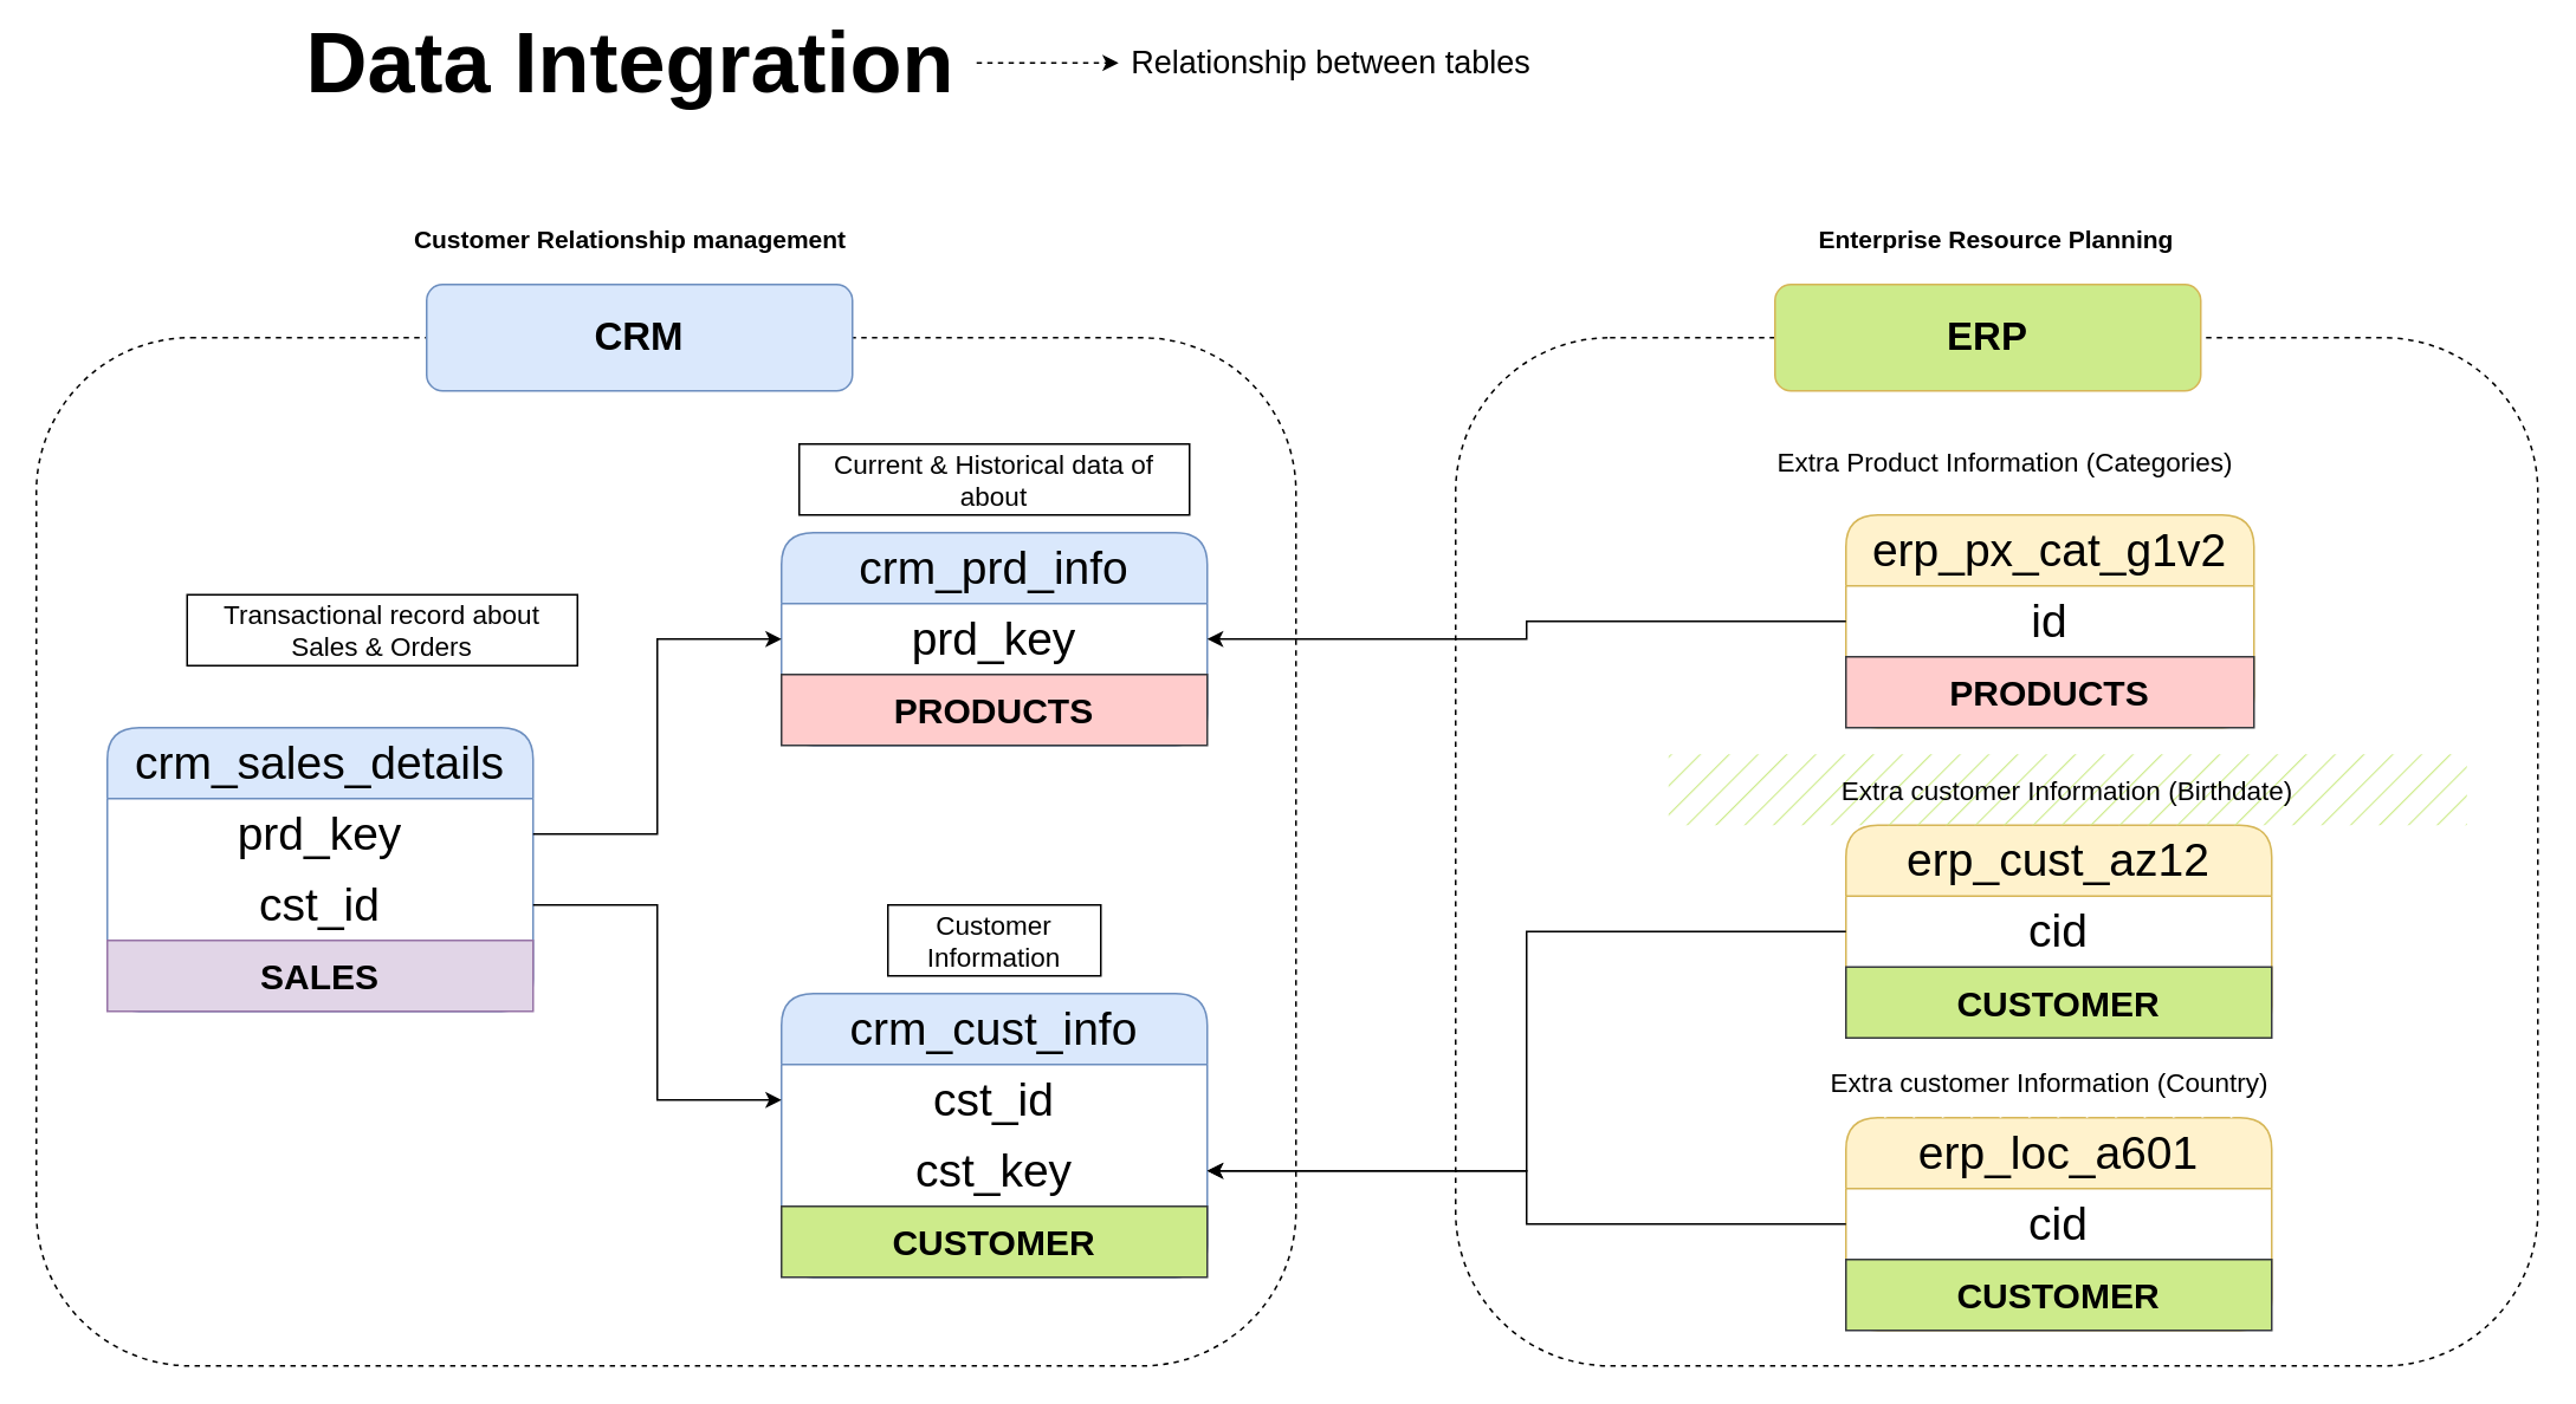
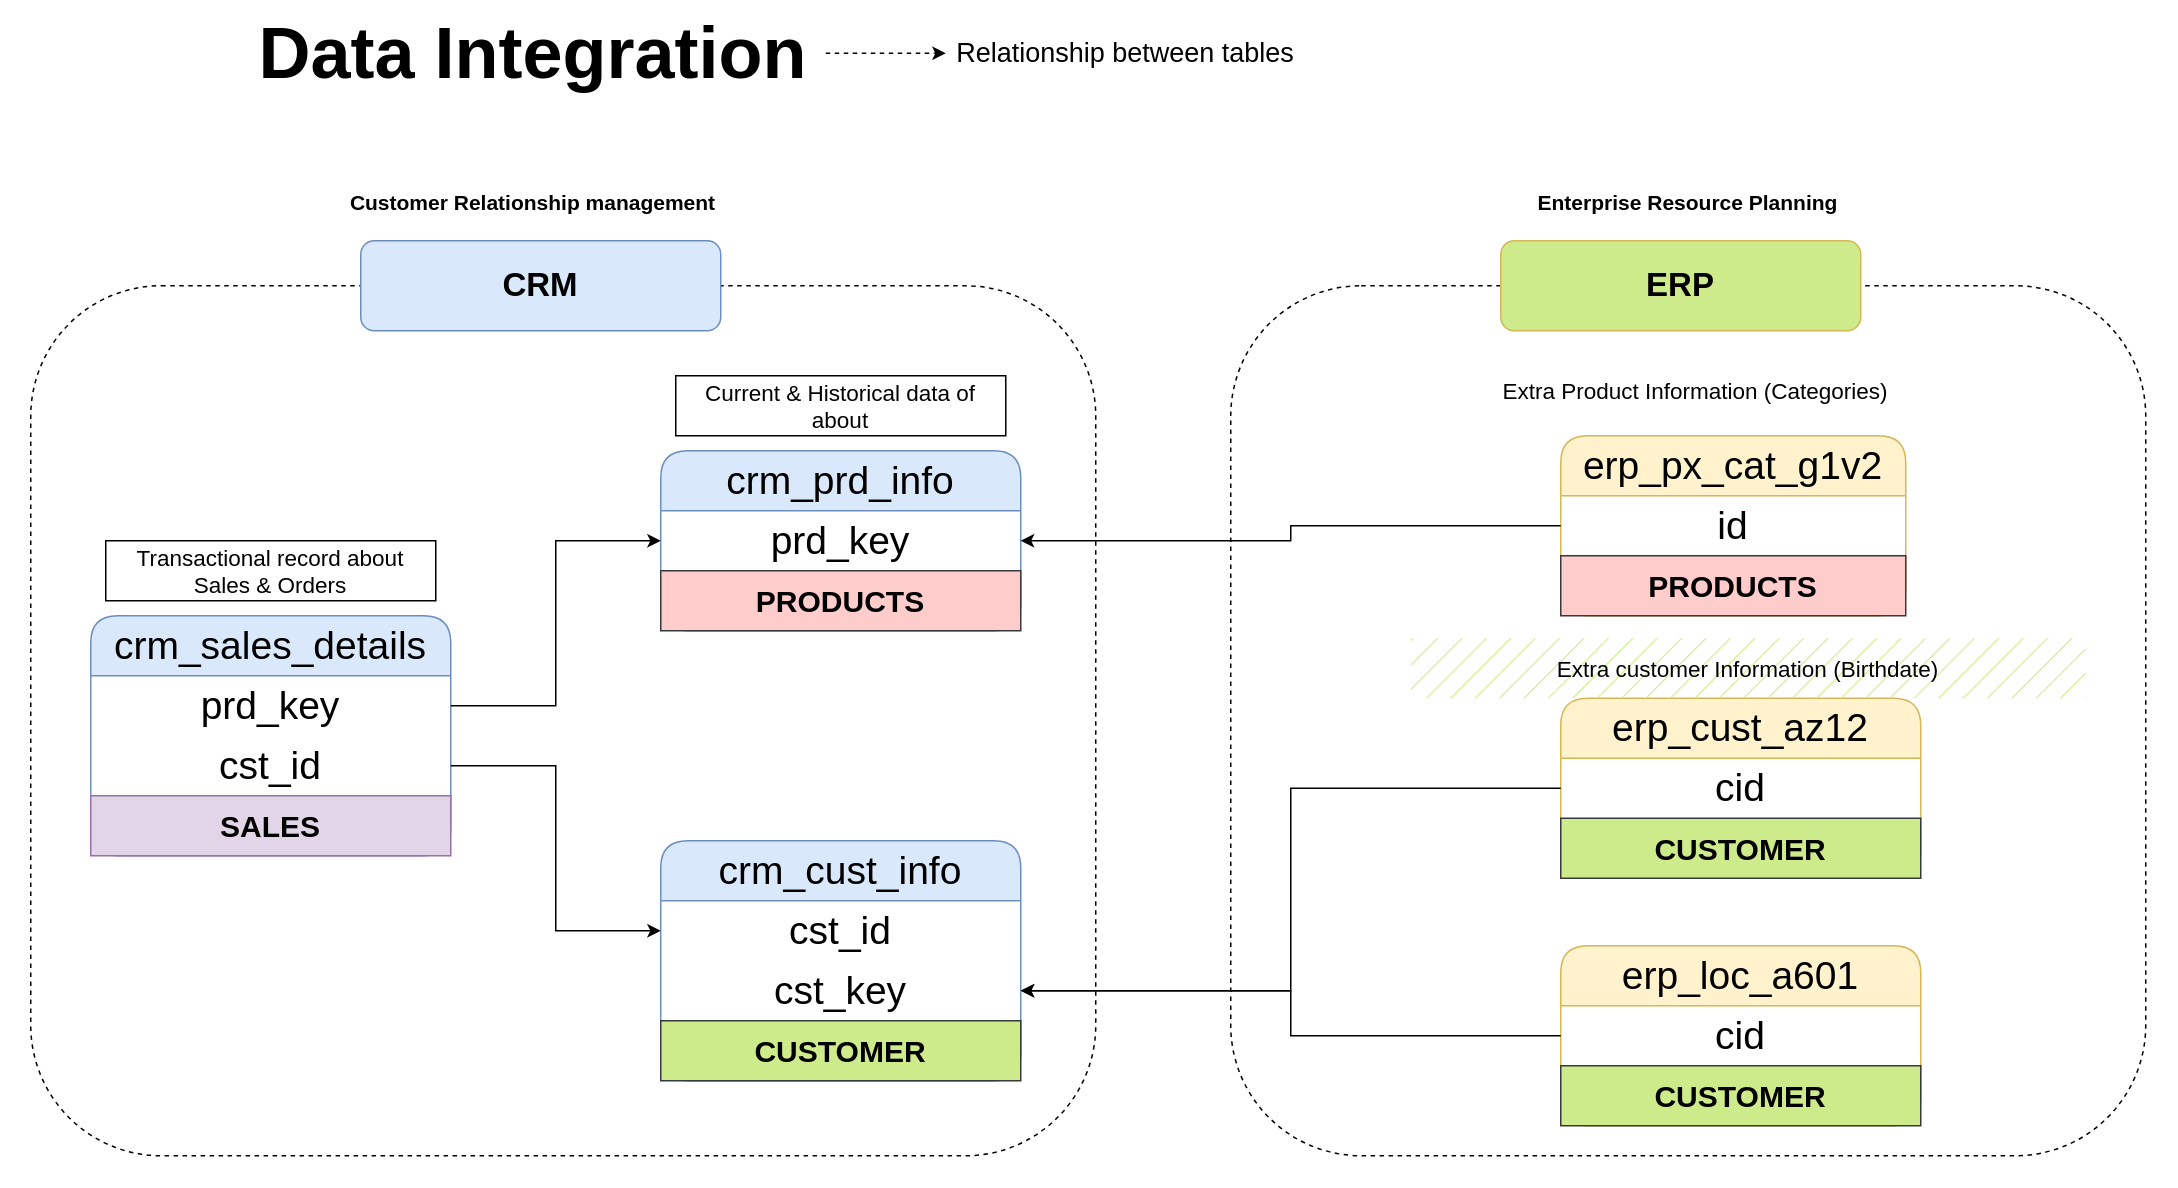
  <mxCell id="0" />
  <mxCell id="1" parent="0" />
  <mxCell id="2" value="" style="rounded=1;whiteSpace=wrap;html=1;fillColor=none;dashed=1;" parent="1" vertex="1"><mxGeometry x="820" y="190" width="610" height="580" as="geometry" /></mxCell>
  <mxCell id="3" value="" style="rounded=1;whiteSpace=wrap;html=1;fillColor=none;dashed=1;movable=1;resizable=1;rotatable=1;deletable=1;editable=1;locked=0;connectable=1;" parent="1" vertex="1"><mxGeometry x="20" y="190" width="710" height="580" as="geometry" /></mxCell>
  <mxCell id="4" value="crm_cust_info" style="swimlane;fontStyle=0;childLayout=stackLayout;horizontal=1;startSize=40;horizontalStack=0;resizeParent=1;resizeParentMax=0;resizeLast=0;collapsible=1;marginBottom=0;whiteSpace=wrap;html=1;fillColor=#dae8fc;strokeColor=#6c8ebf;fontSize=26;rounded=1;" parent="1" vertex="1"><mxGeometry x="440" y="560" width="240" height="160" as="geometry"><mxRectangle x="280" y="310" width="200" height="40" as="alternateBounds" /></mxGeometry></mxCell>
  <mxCell id="5" value="cst_id" style="text;strokeColor=none;fillColor=none;align=center;verticalAlign=middle;spacingLeft=4;spacingRight=4;overflow=hidden;points=[[0,0.5],[1,0.5]];portConstraint=eastwest;rotatable=0;whiteSpace=wrap;html=1;fontSize=26;rounded=1;" parent="4" vertex="1"><mxGeometry y="40" width="240" height="40" as="geometry" /></mxCell>
  <mxCell id="6" value="cst_key" style="text;strokeColor=none;fillColor=none;align=center;verticalAlign=middle;spacingLeft=4;spacingRight=4;overflow=hidden;points=[[0,0.5],[1,0.5]];portConstraint=eastwest;rotatable=0;whiteSpace=wrap;html=1;fontSize=26;rounded=1;" parent="4" vertex="1"><mxGeometry y="80" width="240" height="40" as="geometry" /></mxCell>
  <mxCell id="7" value="&lt;font style=&quot;font-size: 20px;&quot;&gt;&lt;b&gt;CUSTOMER&lt;/b&gt;&lt;/font&gt;" style="text;html=1;strokeColor=#36393d;fillColor=#cdeb8b;align=center;verticalAlign=middle;whiteSpace=wrap;overflow=hidden;" parent="4" vertex="1"><mxGeometry y="120" width="240" height="40" as="geometry" /></mxCell>
- <mxCell id="8" value="Customer Information" style="rounded=0;whiteSpace=wrap;html=1;fillStyle=hatch;fontSize=15;" parent="1" vertex="1"><mxGeometry x="500" y="510" width="120" height="40" as="geometry" /></mxCell>
  <mxCell id="9" value="crm_prd_info" style="swimlane;fontStyle=0;childLayout=stackLayout;horizontal=1;startSize=40;horizontalStack=0;resizeParent=1;resizeParentMax=0;resizeLast=0;collapsible=1;marginBottom=0;whiteSpace=wrap;html=1;fillColor=#dae8fc;strokeColor=#6c8ebf;fontSize=26;rounded=1;" parent="1" vertex="1"><mxGeometry x="440" y="300" width="240" height="120" as="geometry"><mxRectangle x="280" y="310" width="200" height="40" as="alternateBounds" /></mxGeometry></mxCell>
  <mxCell id="10" value="prd_key" style="text;strokeColor=none;fillColor=none;align=center;verticalAlign=middle;spacingLeft=4;spacingRight=4;overflow=hidden;points=[[0,0.5],[1,0.5]];portConstraint=eastwest;rotatable=0;whiteSpace=wrap;html=1;fontSize=26;rounded=1;" parent="9" vertex="1"><mxGeometry y="40" width="240" height="40" as="geometry" /></mxCell>
  <mxCell id="11" value="&lt;font style=&quot;font-size: 20px;&quot;&gt;&lt;b&gt;PRODUCTS&lt;/b&gt;&lt;/font&gt;" style="text;html=1;strokeColor=#36393d;fillColor=#ffcccc;align=center;verticalAlign=middle;whiteSpace=wrap;overflow=hidden;" parent="9" vertex="1"><mxGeometry y="80" width="240" height="40" as="geometry" /></mxCell>
  <mxCell id="12" value="Current &amp;amp; Historical data of about" style="rounded=0;whiteSpace=wrap;html=1;fillStyle=hatch;fontSize=15;" parent="1" vertex="1"><mxGeometry x="450" y="250" width="220" height="40" as="geometry" /></mxCell>
  <mxCell id="13" value="crm_sales_details" style="swimlane;fontStyle=0;childLayout=stackLayout;horizontal=1;startSize=40;horizontalStack=0;resizeParent=1;resizeParentMax=0;resizeLast=0;collapsible=1;marginBottom=0;whiteSpace=wrap;html=1;fillColor=#dae8fc;strokeColor=#6c8ebf;fontSize=26;rounded=1;" parent="1" vertex="1"><mxGeometry x="60" y="410" width="240" height="160" as="geometry"><mxRectangle x="280" y="310" width="200" height="40" as="alternateBounds" /></mxGeometry></mxCell>
  <mxCell id="14" value="prd_key" style="text;strokeColor=none;fillColor=none;align=center;verticalAlign=middle;spacingLeft=4;spacingRight=4;overflow=hidden;points=[[0,0.5],[1,0.5]];portConstraint=eastwest;rotatable=0;whiteSpace=wrap;html=1;fontSize=26;rounded=1;" parent="13" vertex="1"><mxGeometry y="40" width="240" height="40" as="geometry" /></mxCell>
  <mxCell id="15" value="cst_id" style="text;strokeColor=none;fillColor=none;align=center;verticalAlign=middle;spacingLeft=4;spacingRight=4;overflow=hidden;points=[[0,0.5],[1,0.5]];portConstraint=eastwest;rotatable=0;whiteSpace=wrap;html=1;fontSize=26;rounded=1;" parent="13" vertex="1"><mxGeometry y="80" width="240" height="40" as="geometry" /></mxCell>
  <mxCell id="16" value="&lt;span style=&quot;font-size: 20px;&quot;&gt;&lt;b&gt;SALES&lt;/b&gt;&lt;/span&gt;" style="text;html=1;strokeColor=#9673a6;fillColor=#e1d5e7;align=center;verticalAlign=middle;whiteSpace=wrap;overflow=hidden;" parent="13" vertex="1"><mxGeometry y="120" width="240" height="40" as="geometry" /></mxCell>
- <mxCell id="17" value="Transactional record about Sales &amp;amp; Orders" style="rounded=0;whiteSpace=wrap;html=1;fillStyle=hatch;fontSize=15;" parent="1" vertex="1"><mxGeometry x="105" y="335" width="220" height="40" as="geometry" /></mxCell>
+ <mxCell id="17" value="Transactional record about Sales &amp;amp; Orders" style="rounded=0;whiteSpace=wrap;html=1;fillStyle=hatch;fontSize=15;" parent="1" vertex="1"><mxGeometry x="70" y="360" width="220" height="40" as="geometry" /></mxCell>
  <mxCell id="18" style="edgeStyle=orthogonalEdgeStyle;rounded=0;orthogonalLoop=1;jettySize=auto;html=1;entryX=0;entryY=0.5;entryDx=0;entryDy=0;" parent="1" source="15" target="5" edge="1"><mxGeometry relative="1" as="geometry" /></mxCell>
  <mxCell id="19" style="edgeStyle=orthogonalEdgeStyle;rounded=0;orthogonalLoop=1;jettySize=auto;html=1;entryX=0;entryY=0.5;entryDx=0;entryDy=0;" parent="1" source="14" target="10" edge="1"><mxGeometry relative="1" as="geometry" /></mxCell>
  <mxCell id="20" value="erp_cust_az12" style="swimlane;fontStyle=0;childLayout=stackLayout;horizontal=1;startSize=40;horizontalStack=0;resizeParent=1;resizeParentMax=0;resizeLast=0;collapsible=1;marginBottom=0;whiteSpace=wrap;html=1;fillColor=#fff2cc;strokeColor=#d6b656;fontSize=26;rounded=1;" parent="1" vertex="1"><mxGeometry x="1040" y="465" width="240" height="120" as="geometry"><mxRectangle x="280" y="310" width="200" height="40" as="alternateBounds" /></mxGeometry></mxCell>
  <mxCell id="21" value="cid" style="text;strokeColor=none;fillColor=none;align=center;verticalAlign=middle;spacingLeft=4;spacingRight=4;overflow=hidden;points=[[0,0.5],[1,0.5]];portConstraint=eastwest;rotatable=0;whiteSpace=wrap;html=1;fontSize=26;rounded=1;" parent="20" vertex="1"><mxGeometry y="40" width="240" height="40" as="geometry" /></mxCell>
  <mxCell id="22" value="&lt;font style=&quot;font-size: 20px;&quot;&gt;&lt;b&gt;CUSTOMER&lt;/b&gt;&lt;/font&gt;" style="text;html=1;strokeColor=#36393d;fillColor=#cdeb8b;align=center;verticalAlign=middle;whiteSpace=wrap;overflow=hidden;" parent="20" vertex="1"><mxGeometry y="80" width="240" height="40" as="geometry" /></mxCell>
  <mxCell id="23" value="Extra customer Information (Birthdate)" style="rounded=0;whiteSpace=wrap;html=1;fillStyle=hatch;fontSize=15;strokeColor=none;fillColor=#cdeb8b;" parent="1" vertex="1"><mxGeometry x="940" y="425" width="450" height="40" as="geometry" /></mxCell>
  <mxCell id="24" style="edgeStyle=orthogonalEdgeStyle;rounded=0;orthogonalLoop=1;jettySize=auto;html=1;entryX=1;entryY=0.5;entryDx=0;entryDy=0;" parent="1" source="21" target="6" edge="1"><mxGeometry relative="1" as="geometry" /></mxCell>
  <mxCell id="25" value="erp_loc_a601" style="swimlane;fontStyle=0;childLayout=stackLayout;horizontal=1;startSize=40;horizontalStack=0;resizeParent=1;resizeParentMax=0;resizeLast=0;collapsible=1;marginBottom=0;whiteSpace=wrap;html=1;fillColor=#fff2cc;strokeColor=#d6b656;fontSize=26;rounded=1;" parent="1" vertex="1"><mxGeometry x="1040" y="630" width="240" height="120" as="geometry"><mxRectangle x="280" y="310" width="200" height="40" as="alternateBounds" /></mxGeometry></mxCell>
  <mxCell id="26" value="cid" style="text;strokeColor=none;fillColor=none;align=center;verticalAlign=middle;spacingLeft=4;spacingRight=4;overflow=hidden;points=[[0,0.5],[1,0.5]];portConstraint=eastwest;rotatable=0;whiteSpace=wrap;html=1;fontSize=26;rounded=1;" parent="25" vertex="1"><mxGeometry y="40" width="240" height="40" as="geometry" /></mxCell>
  <mxCell id="27" value="&lt;font style=&quot;font-size: 20px;&quot;&gt;&lt;b&gt;CUSTOMER&lt;/b&gt;&lt;/font&gt;" style="text;html=1;strokeColor=#36393d;fillColor=#cdeb8b;align=center;verticalAlign=middle;whiteSpace=wrap;overflow=hidden;" parent="25" vertex="1"><mxGeometry y="80" width="240" height="40" as="geometry" /></mxCell>
- <mxCell id="28" value="Extra customer Information (Country)" style="rounded=0;whiteSpace=wrap;html=1;fillStyle=hatch;fontSize=15;strokeColor=none;" parent="1" vertex="1"><mxGeometry x="960" y="590" width="390" height="40" as="geometry" /></mxCell>
  <mxCell id="29" style="edgeStyle=orthogonalEdgeStyle;rounded=0;orthogonalLoop=1;jettySize=auto;html=1;entryX=1;entryY=0.5;entryDx=0;entryDy=0;" parent="1" source="26" target="6" edge="1"><mxGeometry relative="1" as="geometry" /></mxCell>
  <mxCell id="30" value="erp_px_cat_g1v2" style="swimlane;fontStyle=0;childLayout=stackLayout;horizontal=1;startSize=40;horizontalStack=0;resizeParent=1;resizeParentMax=0;resizeLast=0;collapsible=1;marginBottom=0;whiteSpace=wrap;html=1;fillColor=#fff2cc;strokeColor=#d6b656;fontSize=26;rounded=1;" parent="1" vertex="1"><mxGeometry x="1040" y="290" width="230" height="120" as="geometry"><mxRectangle x="280" y="310" width="200" height="40" as="alternateBounds" /></mxGeometry></mxCell>
  <mxCell id="31" value="id" style="text;strokeColor=none;fillColor=none;align=center;verticalAlign=middle;spacingLeft=4;spacingRight=4;overflow=hidden;points=[[0,0.5],[1,0.5]];portConstraint=eastwest;rotatable=0;whiteSpace=wrap;html=1;fontSize=26;rounded=1;" parent="30" vertex="1"><mxGeometry y="40" width="230" height="40" as="geometry" /></mxCell>
  <mxCell id="32" value="&lt;font style=&quot;font-size: 20px;&quot;&gt;&lt;b&gt;PRODUCTS&lt;/b&gt;&lt;/font&gt;" style="text;html=1;strokeColor=#36393d;fillColor=#ffcccc;align=center;verticalAlign=middle;whiteSpace=wrap;overflow=hidden;" parent="30" vertex="1"><mxGeometry y="80" width="230" height="40" as="geometry" /></mxCell>
  <mxCell id="33" value="Extra Product Information (Categories)" style="rounded=0;whiteSpace=wrap;html=1;fillStyle=hatch;fontSize=15;strokeColor=none;" parent="1" vertex="1"><mxGeometry x="955" y="240" width="350" height="40" as="geometry" /></mxCell>
  <mxCell id="34" style="edgeStyle=orthogonalEdgeStyle;rounded=0;orthogonalLoop=1;jettySize=auto;html=1;entryX=1;entryY=0.5;entryDx=0;entryDy=0;" parent="1" source="31" target="10" edge="1"><mxGeometry relative="1" as="geometry" /></mxCell>
  <mxCell id="35" value="&lt;font&gt;CRM&lt;/font&gt;" style="rounded=1;whiteSpace=wrap;html=1;fontSize=22;fontStyle=1;fillColor=#dae8fc;strokeColor=#6c8ebf;" parent="1" vertex="1"><mxGeometry x="240" y="160" width="240" height="60" as="geometry" /></mxCell>
  <mxCell id="36" value="&lt;font&gt;ERP&lt;/font&gt;" style="rounded=1;whiteSpace=wrap;html=1;fontSize=22;fontStyle=1;fillColor=#cdeb8b;strokeColor=#d6b656;" parent="1" vertex="1"><mxGeometry x="1000" y="160" width="240" height="60" as="geometry" /></mxCell>
  <mxCell id="37" value="&lt;font style=&quot;font-size: 48px;&quot;&gt;&lt;b&gt;Data Integration&lt;/b&gt;&lt;/font&gt;" style="text;html=1;align=center;verticalAlign=middle;whiteSpace=wrap;rounded=0;" vertex="1" parent="1"><mxGeometry x="160" y="20" width="390" height="30" as="geometry" /></mxCell>
  <mxCell id="38" value="&lt;font style=&quot;font-size: 14px;&quot;&gt;&lt;b&gt;Customer Relationship management&lt;/b&gt;&lt;/font&gt;" style="text;html=1;align=center;verticalAlign=middle;whiteSpace=wrap;rounded=0;" vertex="1" parent="1"><mxGeometry x="150" y="120" width="410" height="30" as="geometry" /></mxCell>
  <mxCell id="39" value="&lt;font style=&quot;font-size: 14px;&quot;&gt;&lt;b&gt;Enterprise Resource Planning&lt;/b&gt;&lt;/font&gt;" style="text;html=1;align=center;verticalAlign=middle;whiteSpace=wrap;rounded=0;" vertex="1" parent="1"><mxGeometry x="920" y="120" width="410" height="30" as="geometry" /></mxCell>
  <mxCell id="40" value="&lt;font style=&quot;font-size: 18px;&quot;&gt;Relationship between tables&lt;/font&gt;" style="text;html=1;align=center;verticalAlign=middle;whiteSpace=wrap;rounded=0;" vertex="1" parent="1"><mxGeometry x="630" y="20" width="240" height="30" as="geometry" /></mxCell>
  <mxCell id="41" value="" style="edgeStyle=orthogonalEdgeStyle;rounded=0;orthogonalLoop=1;jettySize=auto;html=1;dashed=1;" edge="1" parent="1" source="37" target="40"><mxGeometry relative="1" as="geometry" /></mxCell>
